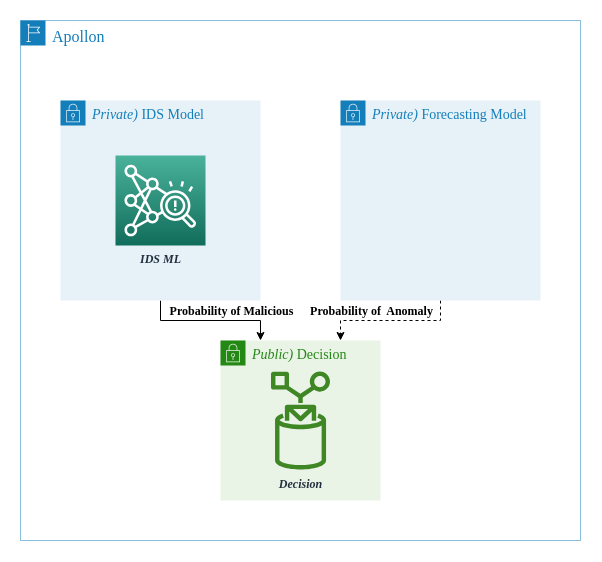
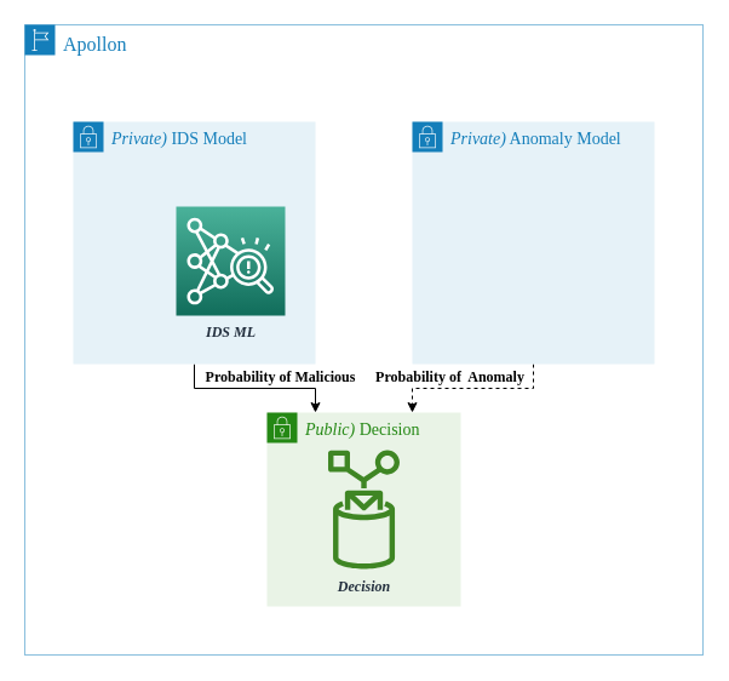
  <mxCell id="0" />
  <mxCell id="1" parent="0" />
  <mxCell id="2" value="&lt;font style=&quot;font-size: 16px;&quot; face=&quot;robot&quot;&gt;Apollon&lt;/font&gt;" style="points=[[0,0],[0.25,0],[0.5,0],[0.75,0],[1,0],[1,0.25],[1,0.5],[1,0.75],[1,1],[0.75,1],[0.5,1],[0.25,1],[0,1],[0,0.75],[0,0.5],[0,0.25]];outlineConnect=0;gradientColor=none;html=1;whiteSpace=wrap;fontSize=12;fontStyle=0;container=1;pointerEvents=0;collapsible=0;recursiveResize=0;shape=mxgraph.aws4.group;grIcon=mxgraph.aws4.group_region;strokeColor=#147EBA;fillColor=none;verticalAlign=top;align=left;spacingLeft=30;fontColor=#147EBA;dashed=1;dashPattern=1 1;" parent="1" vertex="1"><mxGeometry x="20" y="20" width="560" height="520" as="geometry" /></mxCell>
  <mxCell id="3" value="&lt;i&gt;Public)&lt;/i&gt; Decision&amp;nbsp;" style="points=[[0,0],[0.25,0],[0.5,0],[0.75,0],[1,0],[1,0.25],[1,0.5],[1,0.75],[1,1],[0.75,1],[0.5,1],[0.25,1],[0,1],[0,0.75],[0,0.5],[0,0.25]];outlineConnect=0;gradientColor=none;html=1;whiteSpace=wrap;fontSize=14;fontStyle=0;container=1;pointerEvents=0;collapsible=0;recursiveResize=0;shape=mxgraph.aws4.group;grIcon=mxgraph.aws4.group_security_group;grStroke=0;strokeColor=#248814;fillColor=#E9F3E6;verticalAlign=top;align=left;spacingLeft=30;fontColor=#248814;dashed=0;dashPattern=1 1;fontFamily=robot;" parent="2" vertex="1"><mxGeometry x="200" y="320" width="160" height="160" as="geometry" /></mxCell>
  <mxCell id="4" value="Decision&lt;br&gt;" style="sketch=0;outlineConnect=0;fontColor=#232F3E;gradientColor=none;fillColor=#3F8624;strokeColor=none;dashed=0;verticalLabelPosition=bottom;verticalAlign=top;align=center;html=1;fontSize=12;fontStyle=3;aspect=fixed;pointerEvents=1;shape=mxgraph.aws4.rule;dashPattern=1 1;fontFamily=robot;" parent="3" vertex="1"><mxGeometry x="50.52" y="30" width="58.97" height="100" as="geometry" /></mxCell>
  <mxCell id="5" style="edgeStyle=orthogonalEdgeStyle;rounded=0;orthogonalLoop=1;jettySize=auto;html=1;entryX=0.25;entryY=0;entryDx=0;entryDy=0;" parent="2" source="6" target="3" edge="1"><mxGeometry relative="1" as="geometry" /></mxCell>
  <mxCell id="6" value="&lt;i&gt;Private)&lt;/i&gt; IDS Model" style="points=[[0,0],[0.25,0],[0.5,0],[0.75,0],[1,0],[1,0.25],[1,0.5],[1,0.75],[1,1],[0.75,1],[0.5,1],[0.25,1],[0,1],[0,0.75],[0,0.5],[0,0.25]];outlineConnect=0;gradientColor=none;html=1;whiteSpace=wrap;fontSize=14;fontStyle=0;container=1;pointerEvents=0;collapsible=0;recursiveResize=0;shape=mxgraph.aws4.group;grIcon=mxgraph.aws4.group_security_group;grStroke=0;strokeColor=#147EBA;fillColor=#E6F2F8;verticalAlign=top;align=left;spacingLeft=30;fontColor=#147EBA;dashed=0;dashPattern=1 1;fontFamily=robot;" parent="2" vertex="1"><mxGeometry x="40" y="80" width="200" height="200" as="geometry" /></mxCell>
- <mxCell id="7" value="IDS ML" style="sketch=0;points=[[0,0,0],[0.25,0,0],[0.5,0,0],[0.75,0,0],[1,0,0],[0,1,0],[0.25,1,0],[0.5,1,0],[0.75,1,0],[1,1,0],[0,0.25,0],[0,0.5,0],[0,0.75,0],[1,0.25,0],[1,0.5,0],[1,0.75,0]];outlineConnect=0;fontColor=#232F3E;gradientColor=#4AB29A;gradientDirection=north;fillColor=#116D5B;strokeColor=#ffffff;dashed=0;verticalLabelPosition=bottom;verticalAlign=top;align=center;html=1;fontSize=12;fontStyle=3;aspect=fixed;shape=mxgraph.aws4.resourceIcon;resIcon=mxgraph.aws4.fraud_detector;dashPattern=1 1;fontFamily=robot;" parent="6" vertex="1"><mxGeometry x="55" y="55" width="90" height="90" as="geometry" /></mxCell>
+ <mxCell id="7" value="IDS ML" style="sketch=0;points=[[0,0,0],[0.25,0,0],[0.5,0,0],[0.75,0,0],[1,0,0],[0,1,0],[0.25,1,0],[0.5,1,0],[0.75,1,0],[1,1,0],[0,0.25,0],[0,0.5,0],[0,0.75,0],[1,0.25,0],[1,0.5,0],[1,0.75,0]];outlineConnect=0;fontColor=#232F3E;gradientColor=#4AB29A;gradientDirection=north;fillColor=#116D5B;strokeColor=#ffffff;dashed=0;verticalLabelPosition=bottom;verticalAlign=top;align=center;html=1;fontSize=12;fontStyle=3;aspect=fixed;shape=mxgraph.aws4.resourceIcon;resIcon=mxgraph.aws4.fraud_detector;dashPattern=1 1;fontFamily=robot;" parent="6" vertex="1"><mxGeometry x="85" y="70" width="90" height="90" as="geometry" /></mxCell>
  <mxCell id="8" style="edgeStyle=orthogonalEdgeStyle;rounded=0;orthogonalLoop=1;jettySize=auto;html=1;entryX=0.75;entryY=0;entryDx=0;entryDy=0;dashed=1;" parent="2" source="10" target="3" edge="1"><mxGeometry relative="1" as="geometry" /></mxCell>
  <mxCell id="9" value="Probability of Malicious" style="edgeLabel;html=1;align=center;verticalAlign=middle;resizable=0;points=[];fontFamily=robot;fontSize=12;fontStyle=1" parent="8" vertex="1" connectable="0"><mxGeometry x="0.778" y="-5" relative="1" as="geometry"><mxPoint x="-105" y="-14" as="offset" /></mxGeometry></mxCell>
- <mxCell id="10" value="&lt;i&gt;Private)&lt;/i&gt; Forecasting Model" style="points=[[0,0],[0.25,0],[0.5,0],[0.75,0],[1,0],[1,0.25],[1,0.5],[1,0.75],[1,1],[0.75,1],[0.5,1],[0.25,1],[0,1],[0,0.75],[0,0.5],[0,0.25]];outlineConnect=0;gradientColor=none;html=1;whiteSpace=wrap;fontSize=14;fontStyle=0;container=1;pointerEvents=0;collapsible=0;recursiveResize=0;shape=mxgraph.aws4.group;grIcon=mxgraph.aws4.group_security_group;grStroke=0;strokeColor=#147EBA;fillColor=#E6F2F8;verticalAlign=top;align=left;spacingLeft=30;fontColor=#147EBA;dashed=0;dashPattern=1 1;fontFamily=robot;" parent="2" vertex="1"><mxGeometry x="320" y="80" width="200" height="200" as="geometry" /></mxCell>
+ <mxCell id="10" value="&lt;i&gt;Private)&lt;/i&gt; Anomaly Model" style="points=[[0,0],[0.25,0],[0.5,0],[0.75,0],[1,0],[1,0.25],[1,0.5],[1,0.75],[1,1],[0.75,1],[0.5,1],[0.25,1],[0,1],[0,0.75],[0,0.5],[0,0.25]];outlineConnect=0;gradientColor=none;html=1;whiteSpace=wrap;fontSize=14;fontStyle=0;container=1;pointerEvents=0;collapsible=0;recursiveResize=0;shape=mxgraph.aws4.group;grIcon=mxgraph.aws4.group_security_group;grStroke=0;strokeColor=#147EBA;fillColor=#E6F2F8;verticalAlign=top;align=left;spacingLeft=30;fontColor=#147EBA;dashed=0;dashPattern=1 1;fontFamily=robot;" parent="2" vertex="1"><mxGeometry x="320" y="80" width="200" height="200" as="geometry" /></mxCell>
  <mxCell id="11" value="Probability of&amp;nbsp; Anomaly" style="edgeLabel;html=1;align=center;verticalAlign=middle;resizable=0;points=[];fontFamily=robot;fontSize=12;fontStyle=1" parent="2" vertex="1" connectable="0"><mxGeometry x="240" y="300" as="geometry"><mxPoint x="110" y="-10" as="offset" /></mxGeometry></mxCell>
